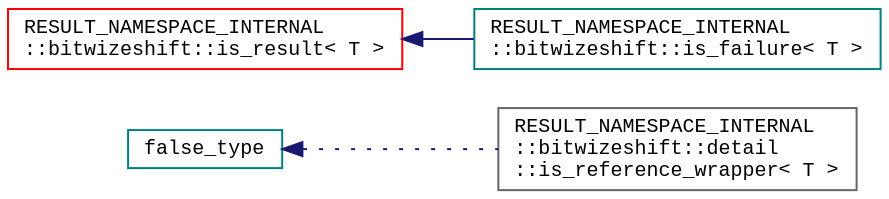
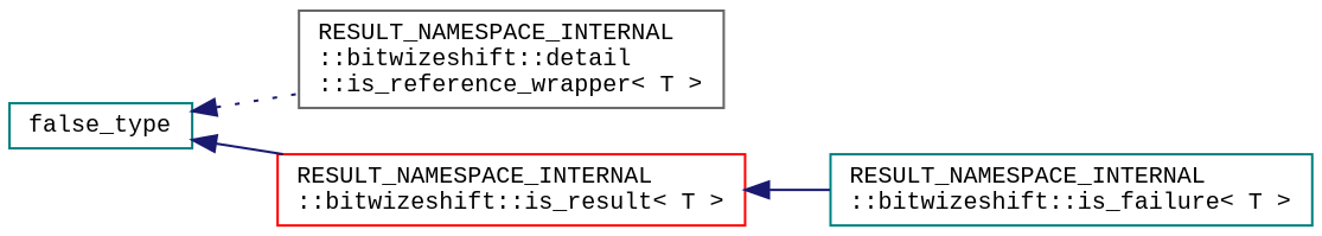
  digraph {
    fontname="Liberation Mono"
    rankdir=LR
    node [color=teal fillcolor=white fontname="Liberation Mono" fontsize=10 shape=record style=filled]
    edge [color=midnightblue dir=back fontname="Liberation Mono" fontsize=10 labelfontname=Helvetica labelfontsize=10 style=solid]
    n1 [height=0.2 label=false_type width=0.4]
    n2 [color=gray40 height=0.2 label="RESULT_NAMESPACE_INTERNAL\l::bitwizeshift::detail\l::is_reference_wrapper\< T \>" width=0.4]
    n3 [color=red height=0.2 label="RESULT_NAMESPACE_INTERNAL\l::bitwizeshift::is_result\< T \>" width=0.4]
    n4 [height=0.2 label="RESULT_NAMESPACE_INTERNAL\l::bitwizeshift::is_failure\< T \>" width=0.4]
    n1 -> n2 [style=dotted]
+   n1 -> n3
    n3 -> n4
  }
